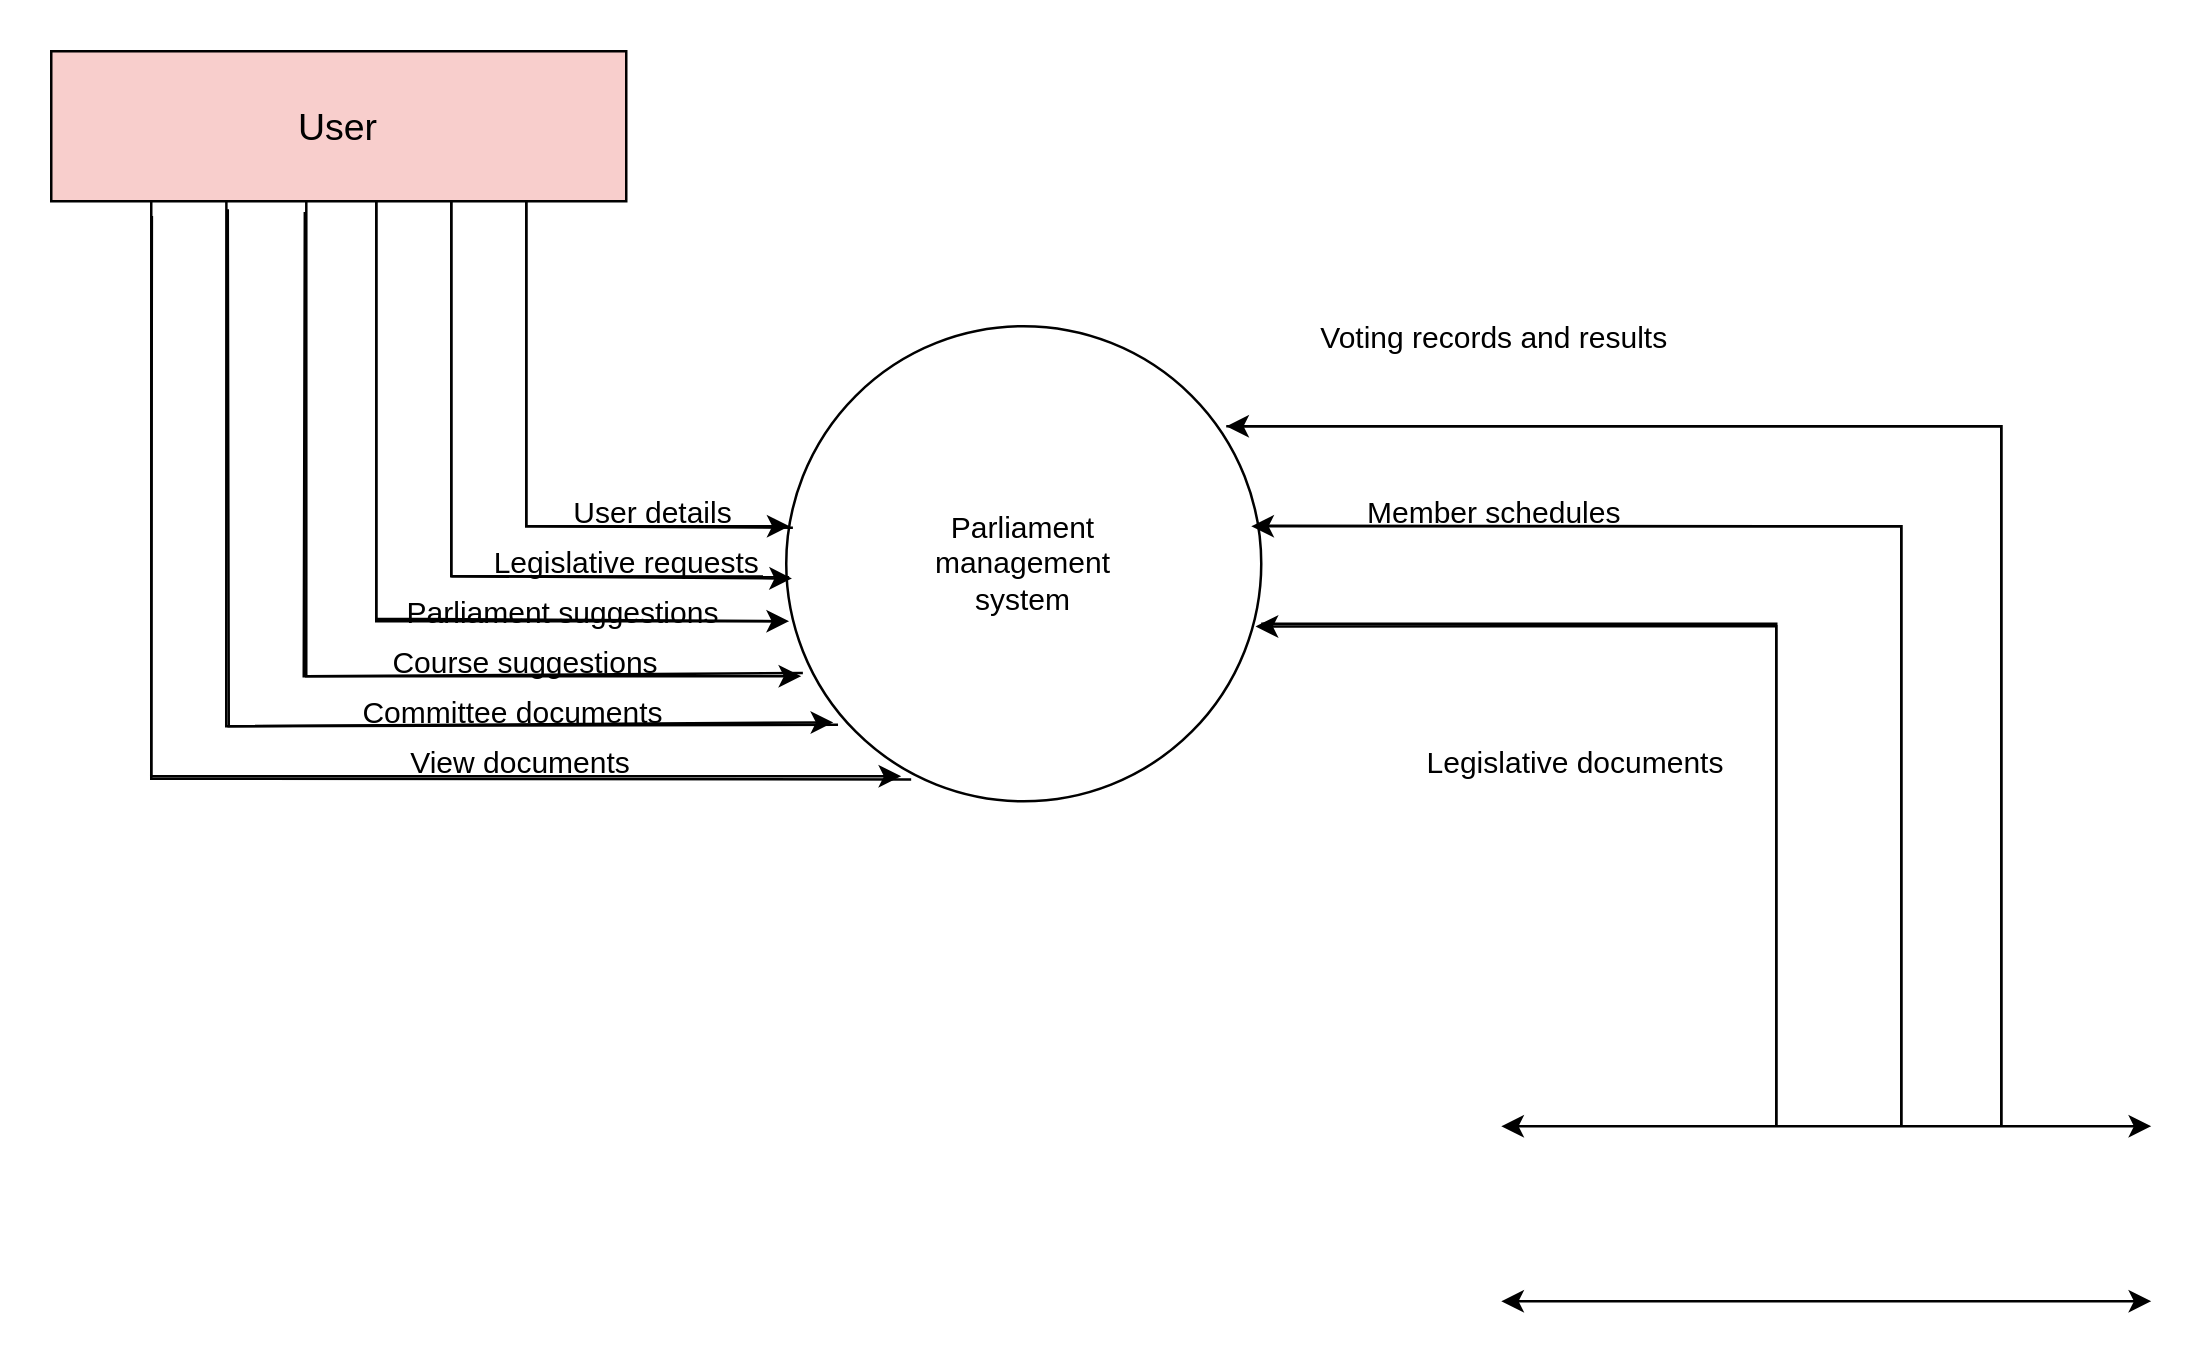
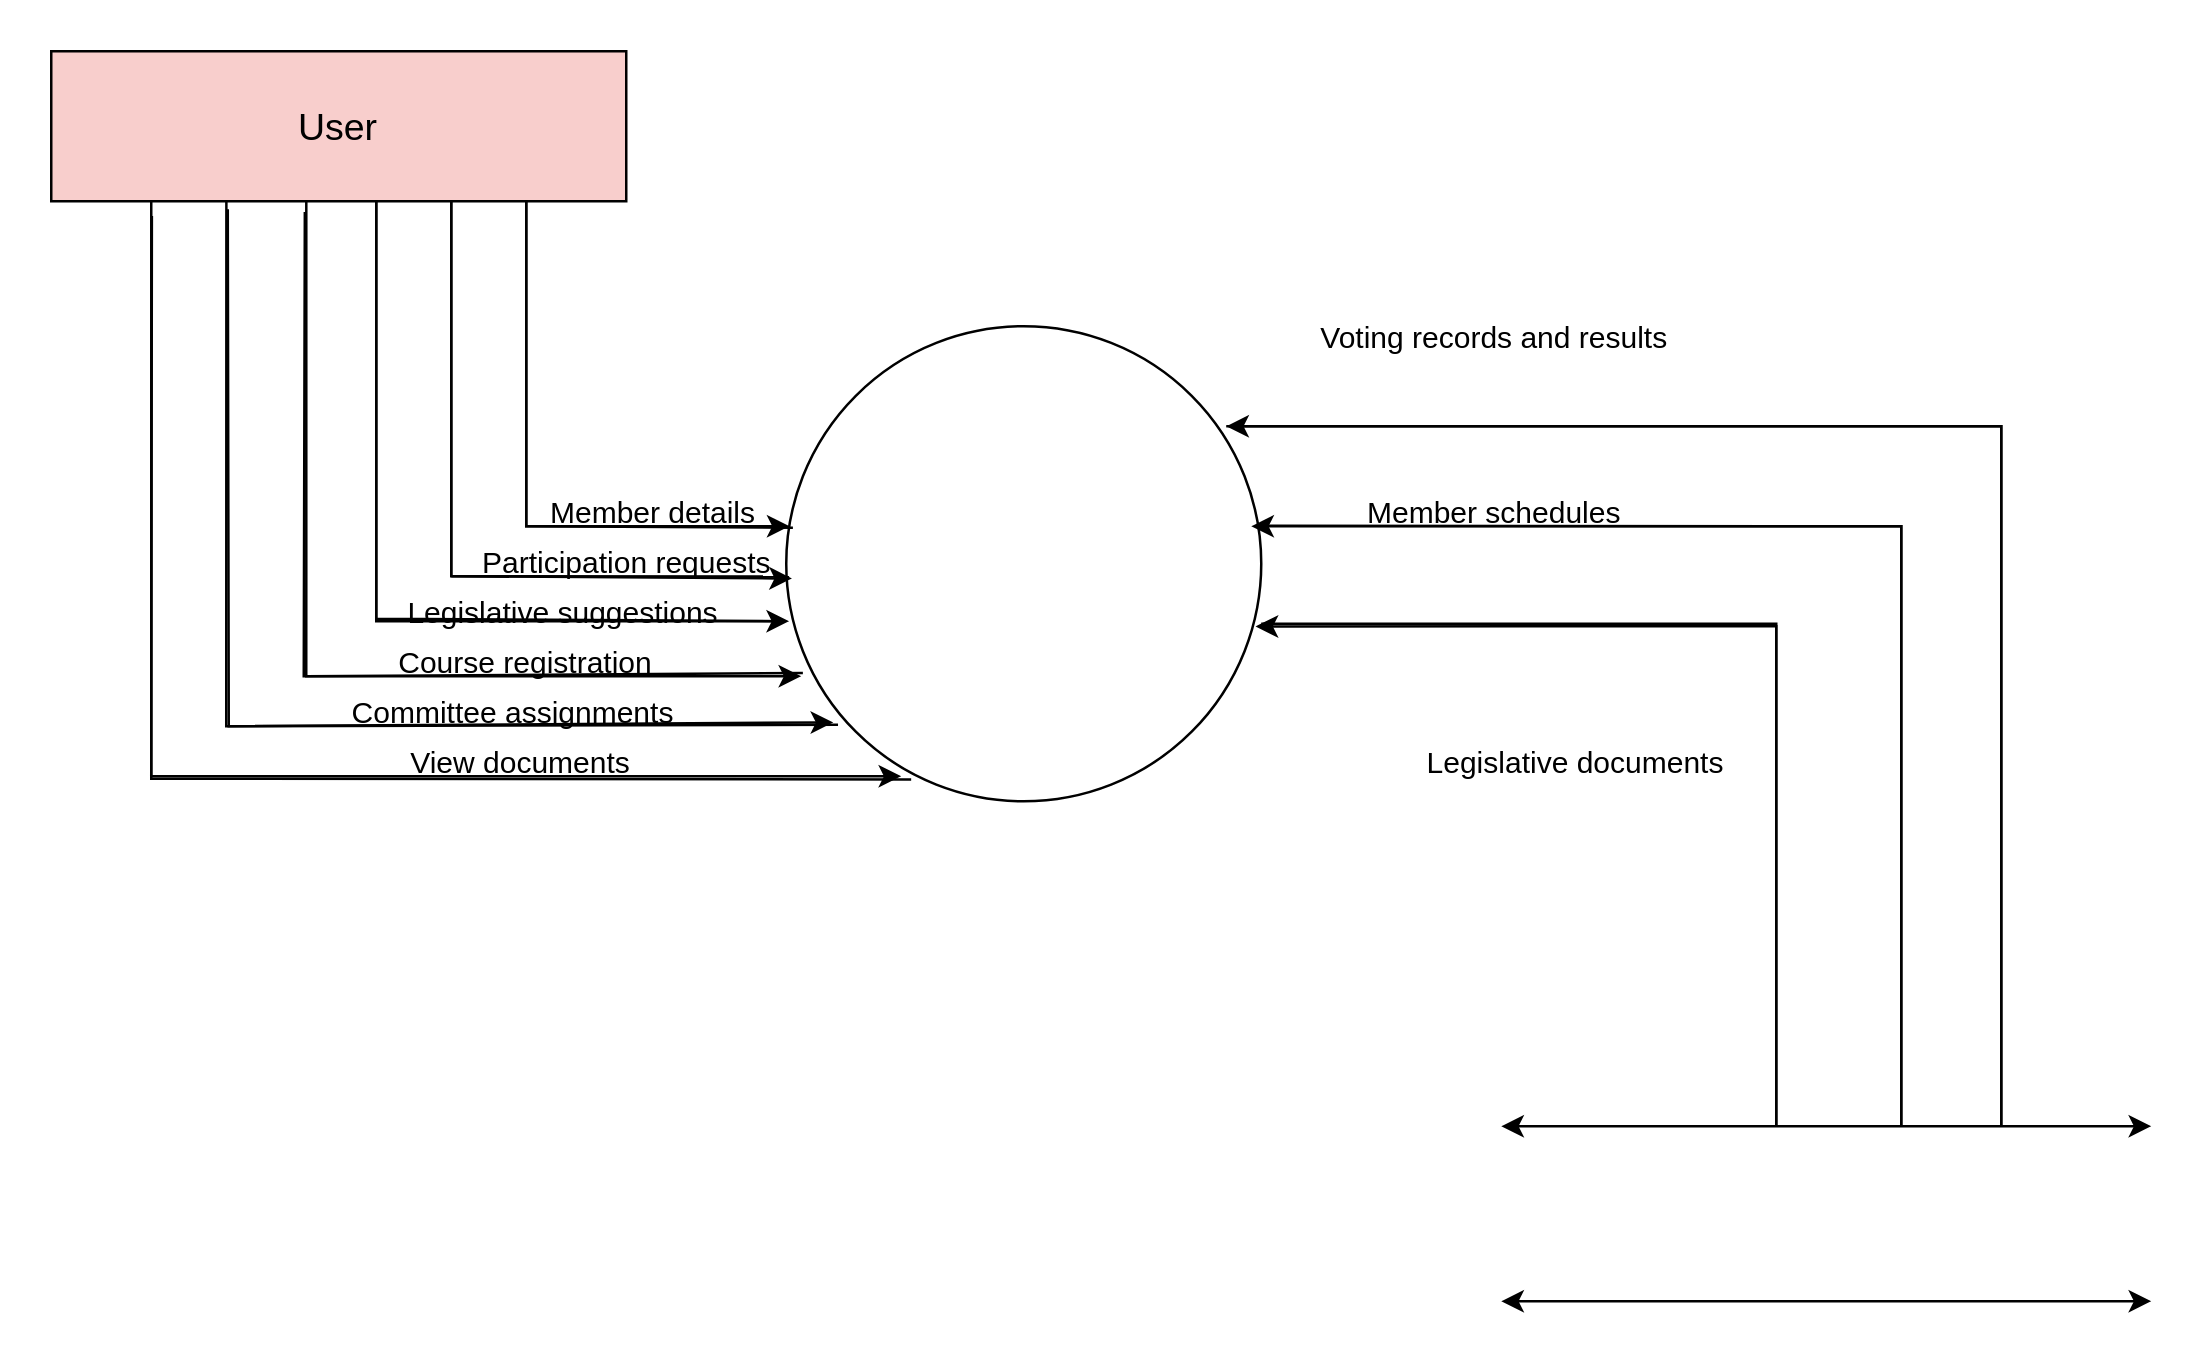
  <mxCell id="0" />
  <mxCell id="1" parent="0" />
  <mxCell id="2" value="" style="ellipse;whiteSpace=wrap;html=1;aspect=fixed;" parent="1" vertex="1"><mxGeometry x="314" y="130" width="190" height="190" as="geometry" /></mxCell>
- <mxCell id="3" value="Parliament&lt;br&gt;management&lt;br&gt;system" style="text;strokeColor=none;align=center;fillColor=none;html=1;verticalAlign=middle;whiteSpace=wrap;rounded=0;" parent="1" vertex="1"><mxGeometry x="369" y="210" width="80" height="30" as="geometry" /></mxCell>
  <mxCell id="4" value="&lt;font style=&quot;font-size: 15px;&quot;&gt;User&lt;/font&gt;" style="rounded=0;whiteSpace=wrap;html=1;fillColor=#f8cecc;" parent="1" vertex="1"><mxGeometry x="20" y="20" width="230" height="60" as="geometry" /></mxCell>
  <mxCell id="5" value="" style="endArrow=none;html=1;rounded=0;exitX=0.014;exitY=0.424;exitDx=0;exitDy=0;exitPerimeter=0;" parent="1" source="2" edge="1"><mxGeometry width="50" height="50" relative="1" as="geometry"><mxPoint x="310" y="210" as="sourcePoint" /><mxPoint x="210" y="80" as="targetPoint" /><Array as="points"><mxPoint x="210" y="210" /></Array></mxGeometry></mxCell>
  <mxCell id="6" value="" style="endArrow=none;html=1;rounded=0;" parent="1" edge="1"><mxGeometry width="50" height="50" relative="1" as="geometry"><mxPoint x="180" y="230" as="sourcePoint" /><mxPoint x="180" y="80" as="targetPoint" /><Array as="points"><mxPoint x="180" y="150" /></Array></mxGeometry></mxCell>
  <mxCell id="7" value="" style="endArrow=none;html=1;rounded=0;entryX=0.006;entryY=0.527;entryDx=0;entryDy=0;entryPerimeter=0;" parent="1" target="2" edge="1"><mxGeometry width="50" height="50" relative="1" as="geometry"><mxPoint x="180" y="230" as="sourcePoint" /><mxPoint x="290" y="210" as="targetPoint" /></mxGeometry></mxCell>
  <mxCell id="8" value="" style="endArrow=none;html=1;rounded=0;exitX=-0.004;exitY=0.621;exitDx=0;exitDy=0;exitPerimeter=0;" parent="1" source="2" edge="1"><mxGeometry width="50" height="50" relative="1" as="geometry"><mxPoint x="230" y="247" as="sourcePoint" /><mxPoint x="150" y="80" as="targetPoint" /><Array as="points"><mxPoint x="150" y="247" /></Array></mxGeometry></mxCell>
  <mxCell id="9" value="" style="endArrow=none;html=1;rounded=0;exitX=0.035;exitY=0.73;exitDx=0;exitDy=0;exitPerimeter=0;" parent="1" source="2" edge="1"><mxGeometry width="50" height="50" relative="1" as="geometry"><mxPoint x="290" y="260.72" as="sourcePoint" /><mxPoint x="122.02" y="80" as="targetPoint" /><Array as="points"><mxPoint x="122" y="270" /><mxPoint x="122.02" y="230" /></Array></mxGeometry></mxCell>
  <mxCell id="10" value="" style="endArrow=none;html=1;rounded=0;exitX=0.109;exitY=0.839;exitDx=0;exitDy=0;exitPerimeter=0;" parent="1" source="2" edge="1"><mxGeometry width="50" height="50" relative="1" as="geometry"><mxPoint x="290" y="280.67" as="sourcePoint" /><mxPoint x="90.05" y="80" as="targetPoint" /><Array as="points"><mxPoint x="90" y="290" /></Array></mxGeometry></mxCell>
  <mxCell id="11" value="" style="endArrow=none;html=1;rounded=0;exitX=0.263;exitY=0.954;exitDx=0;exitDy=0;exitPerimeter=0;" parent="1" source="2" edge="1"><mxGeometry width="50" height="50" relative="1" as="geometry"><mxPoint x="200" y="281" as="sourcePoint" /><mxPoint x="60" y="80" as="targetPoint" /><Array as="points"><mxPoint x="60" y="311" /></Array></mxGeometry></mxCell>
  <mxCell id="12" value="" style="endArrow=classic;startArrow=classic;html=1;rounded=0;" parent="1" edge="1"><mxGeometry width="50" height="50" relative="1" as="geometry"><mxPoint x="600" y="450" as="sourcePoint" /><mxPoint x="860" y="450" as="targetPoint" /></mxGeometry></mxCell>
  <mxCell id="13" value="" style="endArrow=classic;startArrow=classic;html=1;rounded=0;" parent="1" edge="1"><mxGeometry width="50" height="50" relative="1" as="geometry"><mxPoint x="600" y="520" as="sourcePoint" /><mxPoint x="860" y="520" as="targetPoint" /></mxGeometry></mxCell>
  <mxCell id="14" value="" style="endArrow=none;html=1;rounded=0;" parent="1" edge="1"><mxGeometry width="50" height="50" relative="1" as="geometry"><mxPoint x="710" y="450" as="sourcePoint" /><mxPoint x="504" y="249" as="targetPoint" /><Array as="points"><mxPoint x="710" y="249" /></Array></mxGeometry></mxCell>
  <mxCell id="15" value="" style="endArrow=none;html=1;rounded=0;entryX=0.992;entryY=0.42;entryDx=0;entryDy=0;entryPerimeter=0;" parent="1" target="2" edge="1"><mxGeometry width="50" height="50" relative="1" as="geometry"><mxPoint x="760" y="450" as="sourcePoint" /><mxPoint x="510" y="210" as="targetPoint" /><Array as="points"><mxPoint x="760" y="210" /></Array></mxGeometry></mxCell>
  <mxCell id="16" value="" style="endArrow=none;html=1;rounded=0;" parent="1" edge="1"><mxGeometry width="50" height="50" relative="1" as="geometry"><mxPoint x="800" y="450" as="sourcePoint" /><mxPoint x="490" y="170" as="targetPoint" /><Array as="points"><mxPoint x="800" y="170" /></Array></mxGeometry></mxCell>
  <mxCell id="17" value="" style="endArrow=classic;html=1;rounded=0;entryX=0.007;entryY=0.421;entryDx=0;entryDy=0;entryPerimeter=0;" parent="1" target="2" edge="1"><mxGeometry width="50" height="50" relative="1" as="geometry"><mxPoint x="210" y="80" as="sourcePoint" /><mxPoint x="310" y="210" as="targetPoint" /><Array as="points"><mxPoint x="210" y="210" /></Array></mxGeometry></mxCell>
  <mxCell id="18" value="" style="endArrow=classic;html=1;rounded=0;entryX=0.012;entryY=0.531;entryDx=0;entryDy=0;entryPerimeter=0;" parent="1" target="2" edge="1"><mxGeometry width="50" height="50" relative="1" as="geometry"><mxPoint x="180" y="80" as="sourcePoint" /><mxPoint x="310" y="230" as="targetPoint" /><Array as="points"><mxPoint x="180" y="230" /></Array></mxGeometry></mxCell>
  <mxCell id="19" value="" style="endArrow=classic;html=1;rounded=0;entryX=0.006;entryY=0.621;entryDx=0;entryDy=0;entryPerimeter=0;" parent="1" target="2" edge="1"><mxGeometry width="50" height="50" relative="1" as="geometry"><mxPoint x="150" y="80" as="sourcePoint" /><mxPoint x="150" y="250" as="targetPoint" /><Array as="points"><mxPoint x="150" y="248" /></Array></mxGeometry></mxCell>
  <mxCell id="20" value="" style="endArrow=classic;html=1;rounded=0;exitX=0.441;exitY=1.071;exitDx=0;exitDy=0;exitPerimeter=0;" parent="1" source="4" edge="1"><mxGeometry width="50" height="50" relative="1" as="geometry"><mxPoint x="120" y="80" as="sourcePoint" /><mxPoint x="320" y="270" as="targetPoint" /><Array as="points"><mxPoint x="121" y="270" /></Array></mxGeometry></mxCell>
  <mxCell id="21" value="" style="endArrow=classic;html=1;rounded=0;exitX=0.307;exitY=1.053;exitDx=0;exitDy=0;exitPerimeter=0;entryX=0.099;entryY=0.834;entryDx=0;entryDy=0;entryPerimeter=0;" parent="1" source="4" target="2" edge="1"><mxGeometry width="50" height="50" relative="1" as="geometry"><mxPoint x="310" y="260" as="sourcePoint" /><mxPoint x="360" y="210" as="targetPoint" /><Array as="points"><mxPoint x="91" y="290" /></Array></mxGeometry></mxCell>
  <mxCell id="22" value="" style="endArrow=classic;html=1;rounded=0;exitX=0.175;exitY=1.098;exitDx=0;exitDy=0;exitPerimeter=0;" parent="1" source="4" edge="1"><mxGeometry width="50" height="50" relative="1" as="geometry"><mxPoint x="310" y="260" as="sourcePoint" /><mxPoint x="360" y="310" as="targetPoint" /><Array as="points"><mxPoint x="60" y="310" /></Array></mxGeometry></mxCell>
  <mxCell id="23" value="" style="endArrow=classic;html=1;rounded=0;entryX=0.988;entryY=0.632;entryDx=0;entryDy=0;entryPerimeter=0;" parent="1" target="2" edge="1"><mxGeometry width="50" height="50" relative="1" as="geometry"><mxPoint x="710" y="450" as="sourcePoint" /><mxPoint x="670" y="260" as="targetPoint" /><Array as="points"><mxPoint x="710" y="250" /></Array></mxGeometry></mxCell>
  <mxCell id="24" value="" style="endArrow=classic;html=1;rounded=0;" parent="1" edge="1"><mxGeometry width="50" height="50" relative="1" as="geometry"><mxPoint x="760" y="450" as="sourcePoint" /><mxPoint x="500" y="210" as="targetPoint" /><Array as="points"><mxPoint x="760" y="210" /></Array></mxGeometry></mxCell>
  <mxCell id="25" value="" style="endArrow=classic;html=1;rounded=0;" parent="1" edge="1"><mxGeometry width="50" height="50" relative="1" as="geometry"><mxPoint x="800" y="450" as="sourcePoint" /><mxPoint x="490" y="170" as="targetPoint" /><Array as="points"><mxPoint x="800" y="170" /></Array></mxGeometry></mxCell>
- <mxCell id="26" value="User details" style="text;html=1;align=center;verticalAlign=middle;whiteSpace=wrap;rounded=0;" parent="1" vertex="1"><mxGeometry x="211" y="190" width="100" height="30" as="geometry" /></mxCell>
- <mxCell id="27" value="Legislative requests" style="text;html=1;align=center;verticalAlign=middle;whiteSpace=wrap;rounded=0;" parent="1" vertex="1"><mxGeometry x="190" y="210" width="121" height="30" as="geometry" /></mxCell>
- <mxCell id="28" value="Parliament suggestions" style="text;html=1;align=center;verticalAlign=middle;whiteSpace=wrap;rounded=0;" parent="1" vertex="1"><mxGeometry x="160" y="230" width="130" height="30" as="geometry" /></mxCell>
- <mxCell id="29" value="Course suggestions" style="text;html=1;align=center;verticalAlign=middle;whiteSpace=wrap;rounded=0;" parent="1" vertex="1"><mxGeometry x="150" y="250" width="120" height="30" as="geometry" /></mxCell>
- <mxCell id="30" value="Committee documents" style="text;html=1;align=center;verticalAlign=middle;whiteSpace=wrap;rounded=0;" parent="1" vertex="1"><mxGeometry x="130" y="270" width="150" height="30" as="geometry" /></mxCell>
+ <mxCell id="26" value="Member details" style="text;html=1;align=center;verticalAlign=middle;whiteSpace=wrap;rounded=0;" parent="1" vertex="1"><mxGeometry x="211" y="190" width="100" height="30" as="geometry" /></mxCell>
+ <mxCell id="27" value="Participation requests" style="text;html=1;align=center;verticalAlign=middle;whiteSpace=wrap;rounded=0;" parent="1" vertex="1"><mxGeometry x="190" y="210" width="121" height="30" as="geometry" /></mxCell>
+ <mxCell id="28" value="Legislative suggestions" style="text;html=1;align=center;verticalAlign=middle;whiteSpace=wrap;rounded=0;" parent="1" vertex="1"><mxGeometry x="160" y="230" width="130" height="30" as="geometry" /></mxCell>
+ <mxCell id="29" value="Course registration" style="text;html=1;align=center;verticalAlign=middle;whiteSpace=wrap;rounded=0;" parent="1" vertex="1"><mxGeometry x="150" y="250" width="120" height="30" as="geometry" /></mxCell>
+ <mxCell id="30" value="Committee assignments" style="text;html=1;align=center;verticalAlign=middle;whiteSpace=wrap;rounded=0;" parent="1" vertex="1"><mxGeometry x="130" y="270" width="150" height="30" as="geometry" /></mxCell>
  <mxCell id="31" value="View documents" style="text;html=1;align=center;verticalAlign=middle;whiteSpace=wrap;rounded=0;" parent="1" vertex="1"><mxGeometry x="150" y="290" width="116" height="30" as="geometry" /></mxCell>
  <mxCell id="32" value="Member schedules" style="text;html=1;align=center;verticalAlign=middle;whiteSpace=wrap;rounded=0;" parent="1" vertex="1"><mxGeometry x="535" y="190" width="125" height="30" as="geometry" /></mxCell>
  <mxCell id="33" value="Legislative documents" style="text;html=1;align=center;verticalAlign=middle;whiteSpace=wrap;rounded=0;" parent="1" vertex="1"><mxGeometry x="565" y="290" width="130" height="30" as="geometry" /></mxCell>
  <mxCell id="34" value="Voting records and results" style="text;html=1;align=center;verticalAlign=middle;whiteSpace=wrap;rounded=0;" parent="1" vertex="1"><mxGeometry x="525" y="120" width="145" height="30" as="geometry" /></mxCell>
